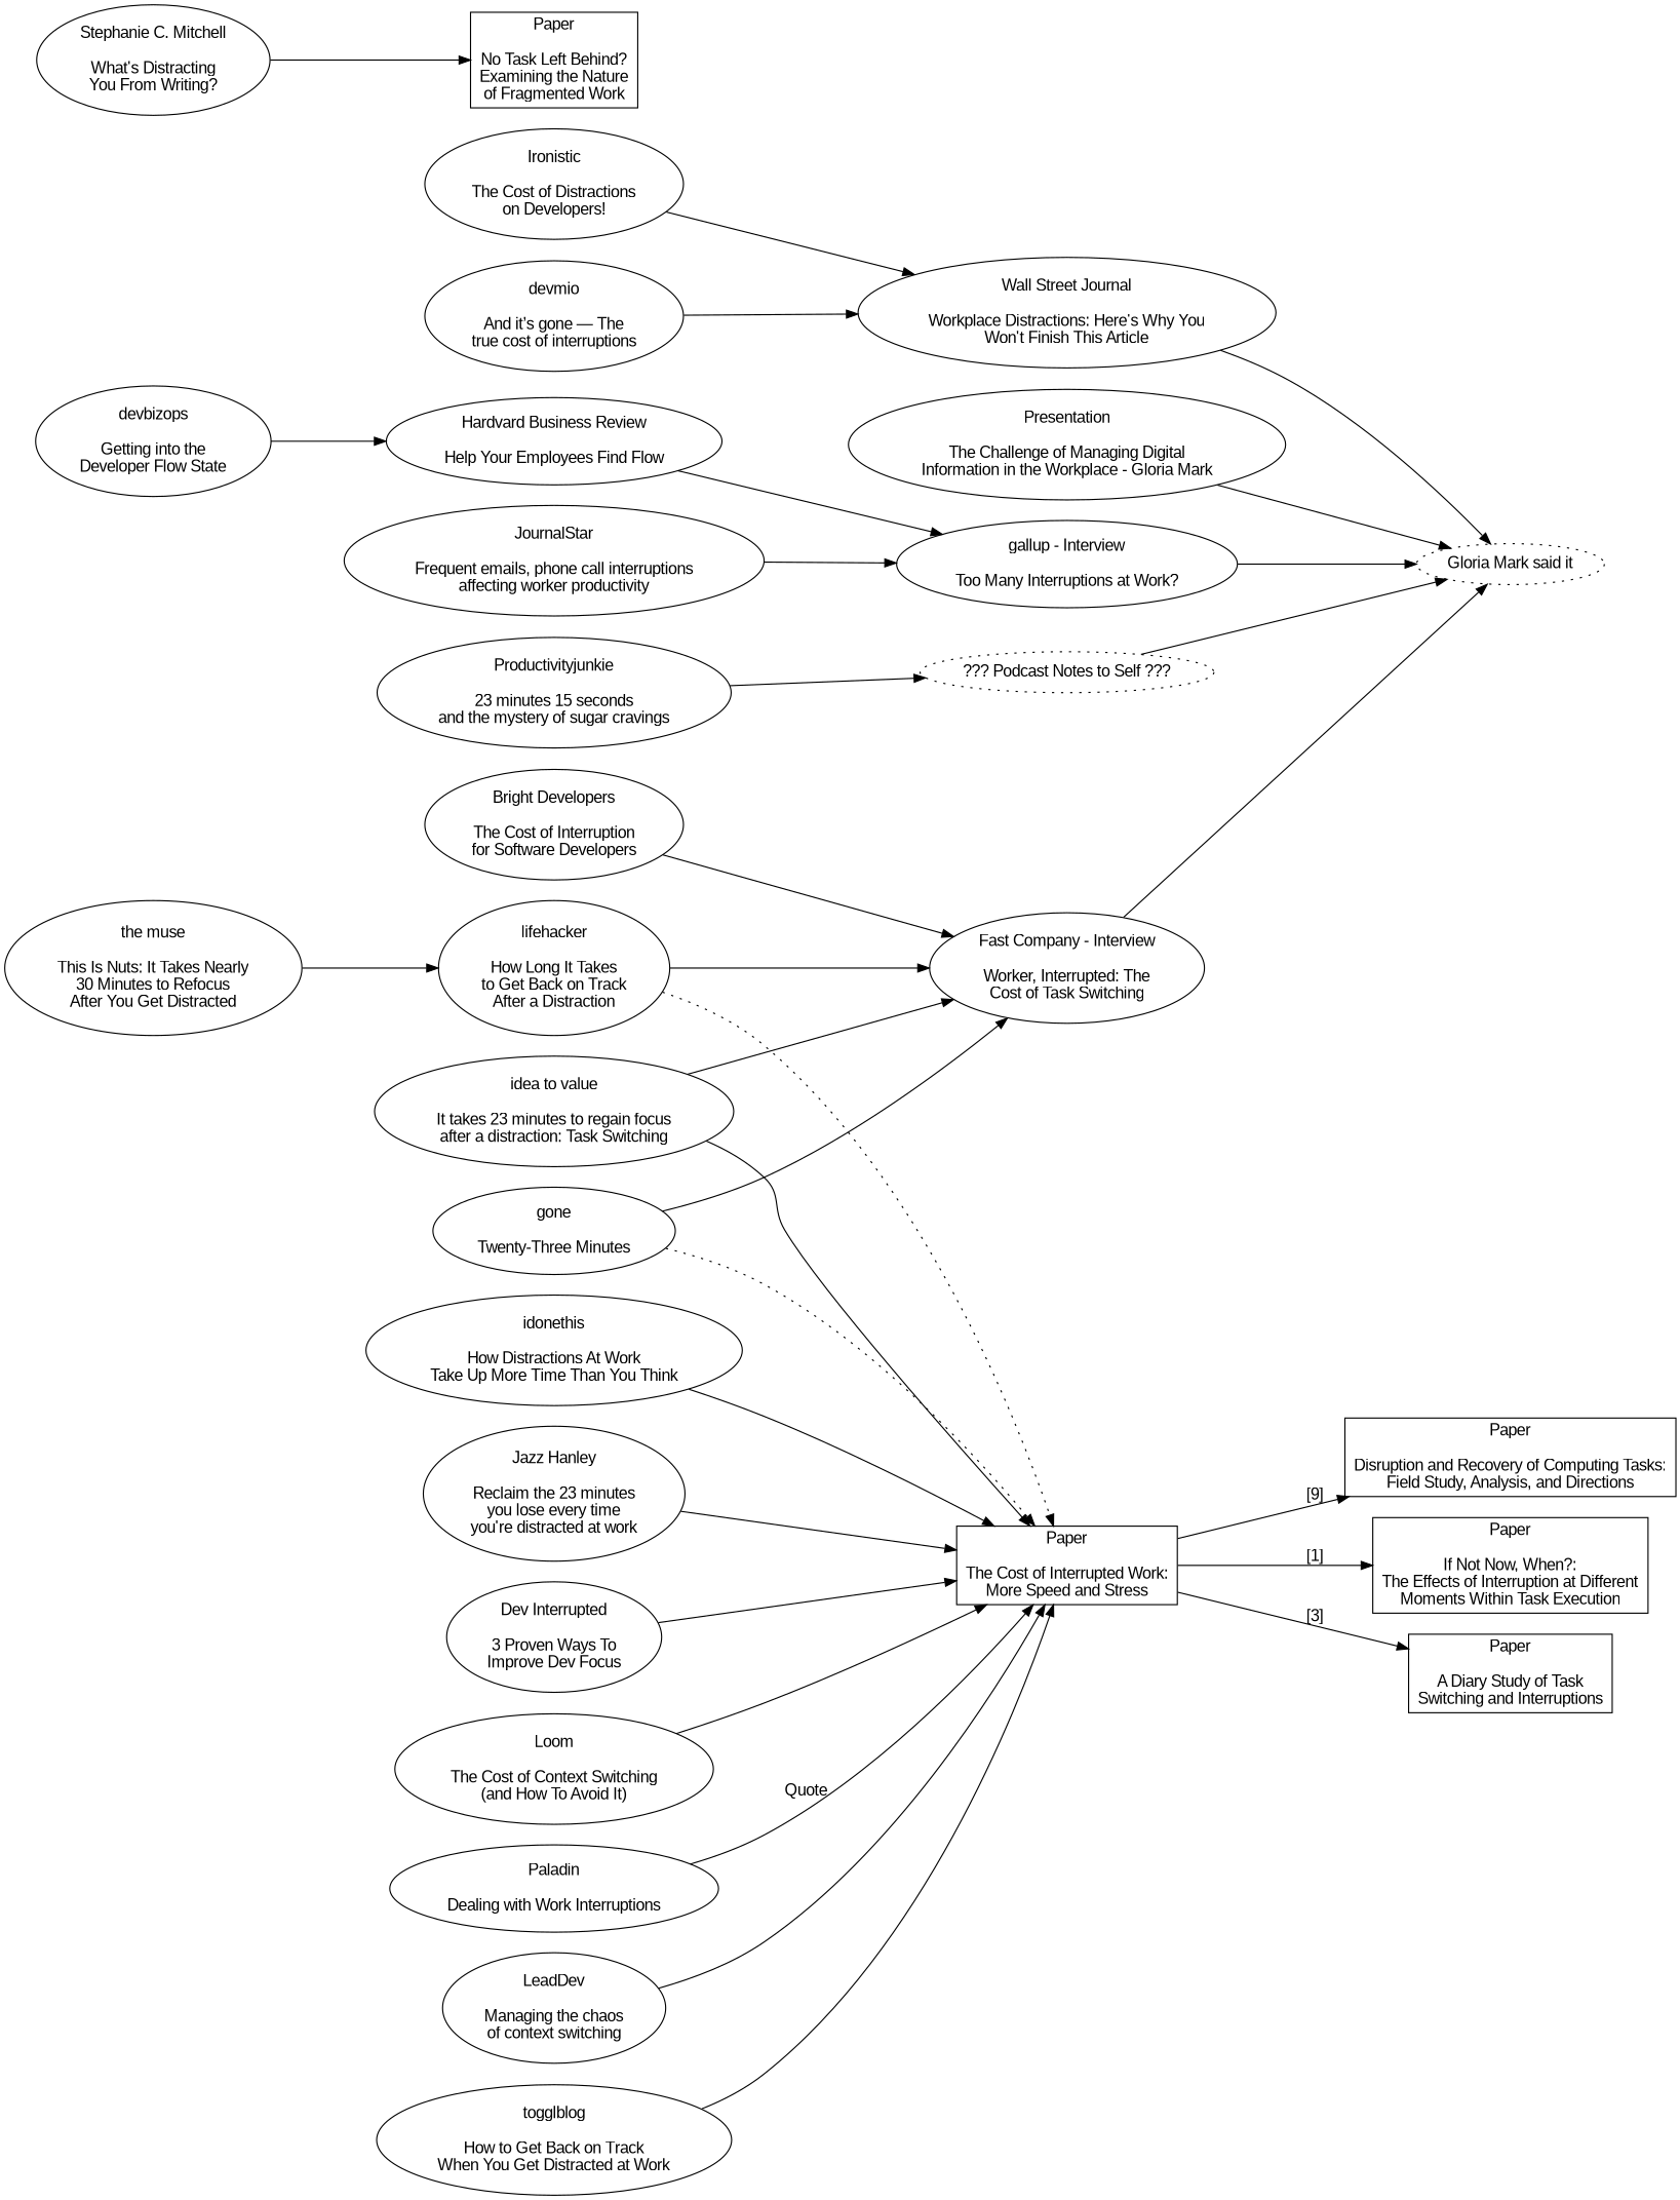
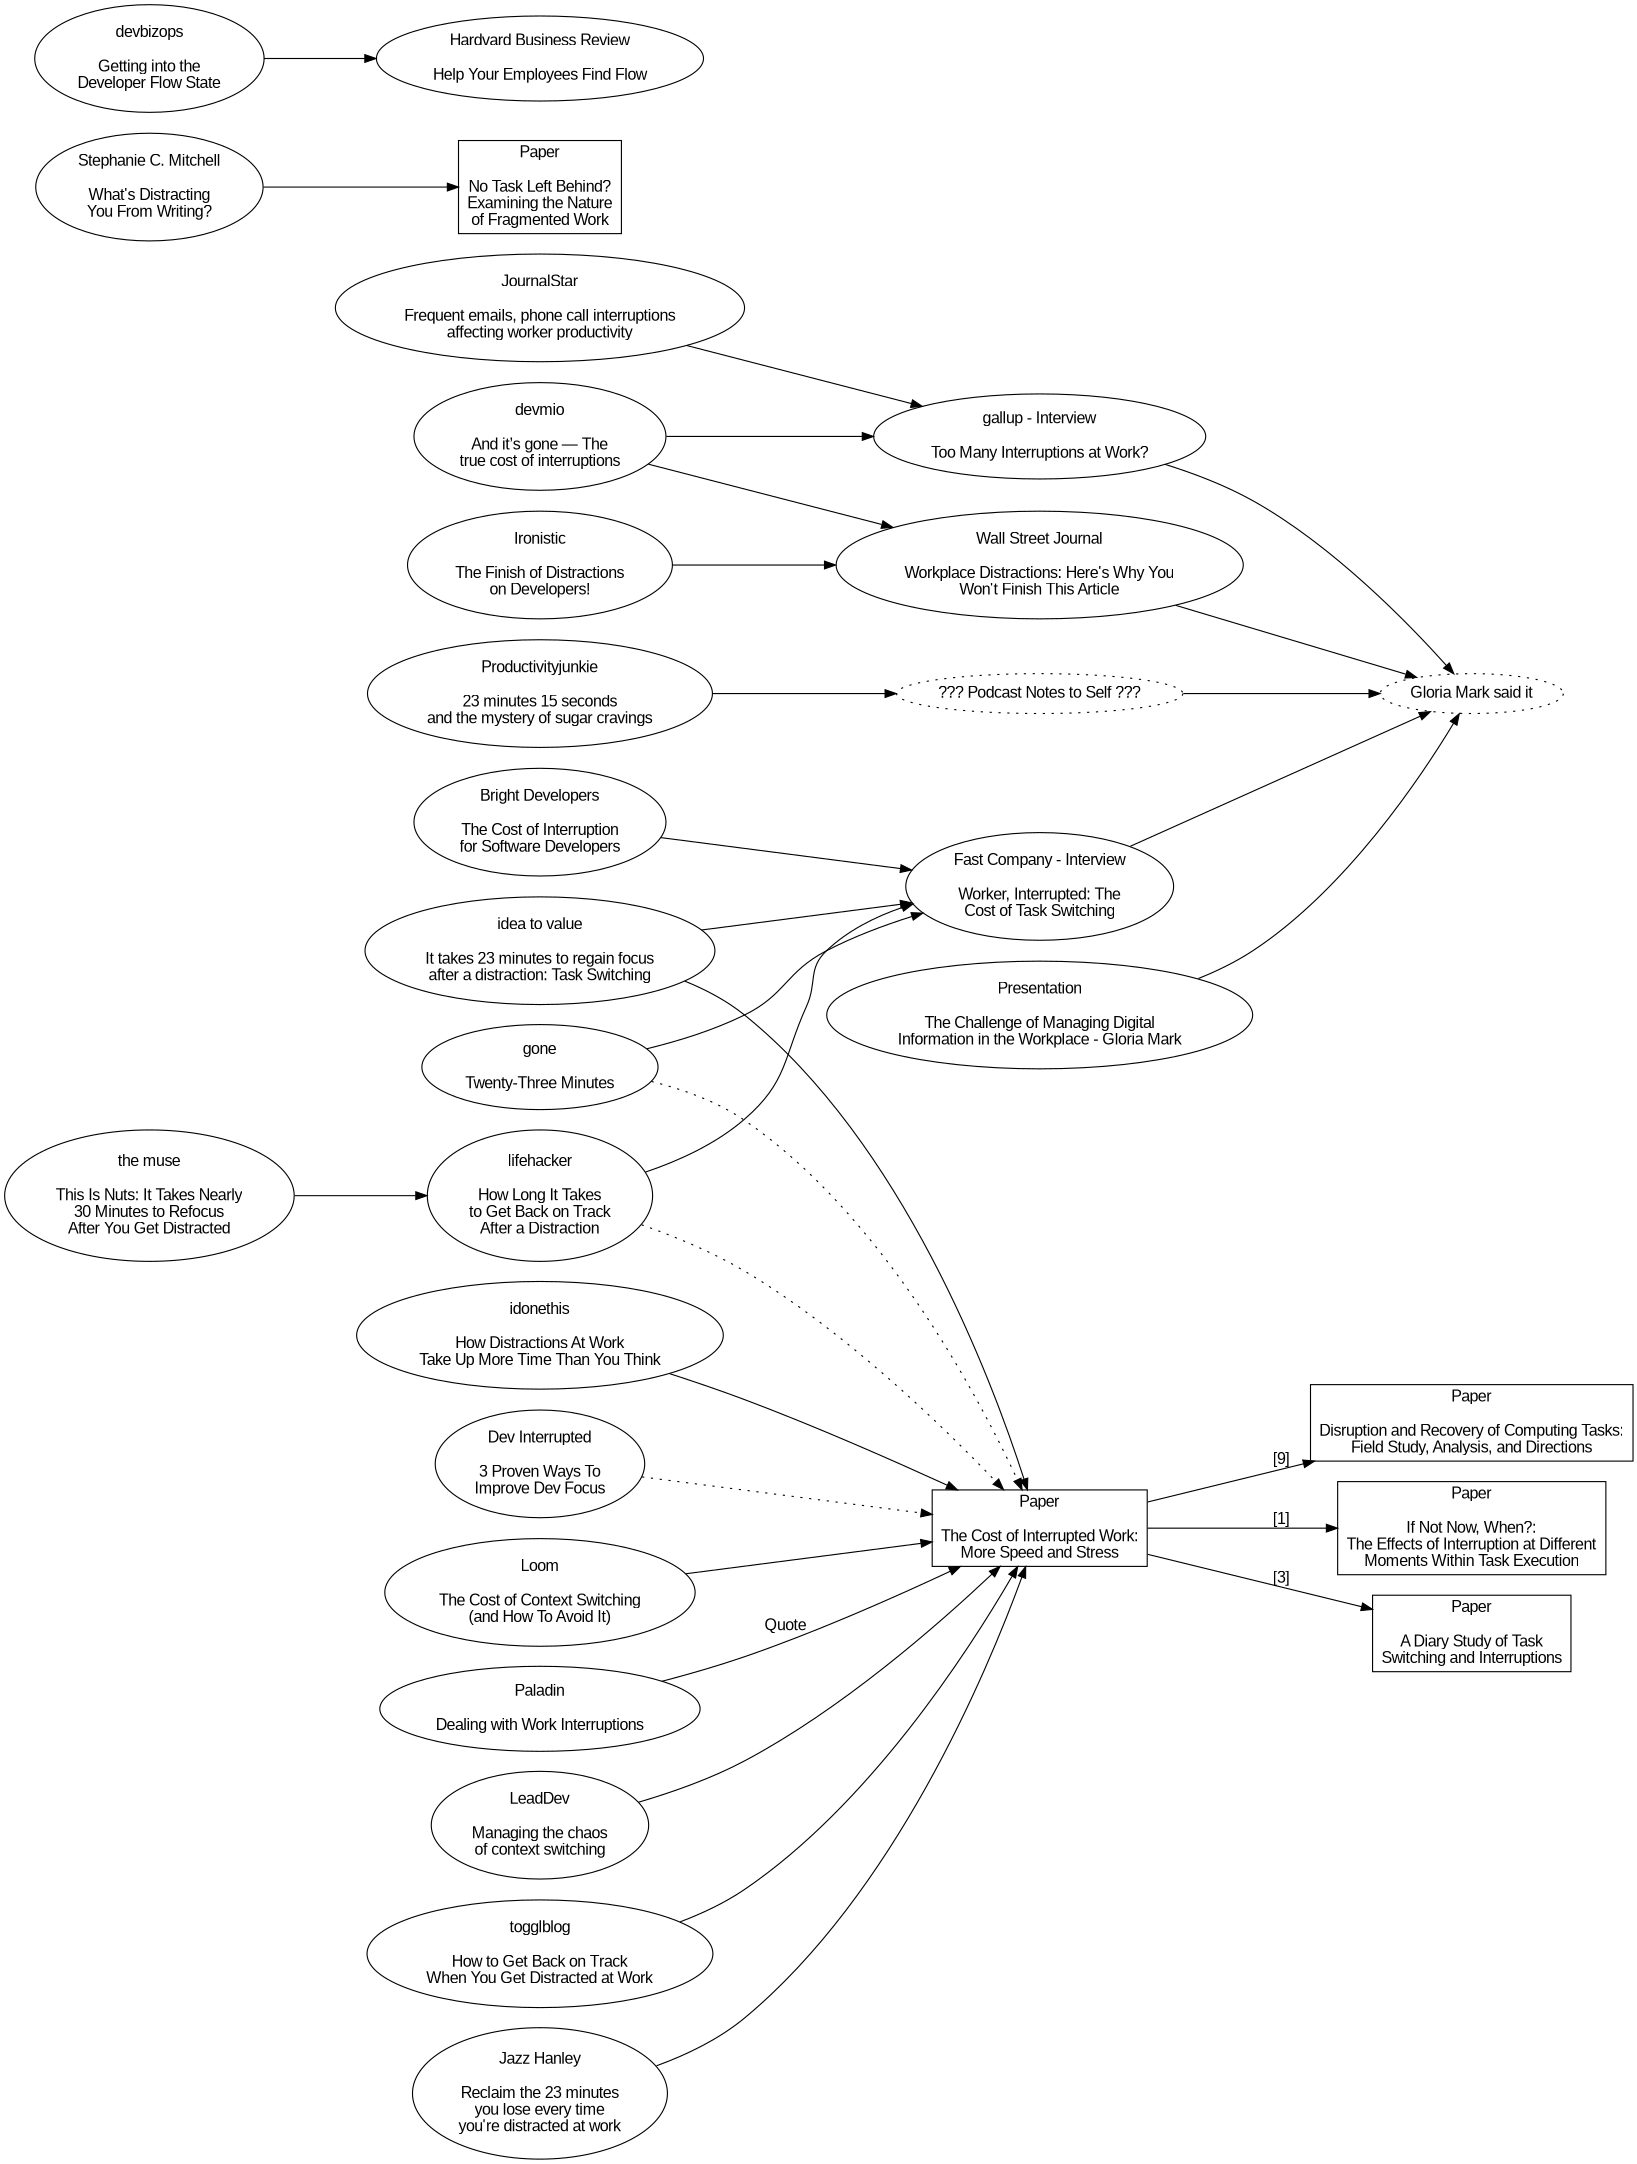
  digraph {
    fontname="Liberation Sans"
    rankdir=LR
    node [fontname="Liberation Sans" shape=oval]
    edge [fontname="Liberation Sans"]
    n1 [label="Paper\n\nThe Cost of Interrupted Work:\nMore Speed and Stress" shape=rect]
    n2 [label="Paper\n\nIf Not Now, When?:\nThe Effects of Interruption at Different\nMoments Within Task Execution" shape=rect]
    n3 [label="Paper\n\nA Diary Study of Task\nSwitching and Interruptions" shape=rect]
    n4 [label="Paper\n\nDisruption and Recovery of Computing Tasks:\nField Study, Analysis, and Directions" shape=rect]
    n5 [label="Paper\n\nNo Task Left Behind?\nExamining the Nature\nof Fragmented Work" shape=rect]
    n6 [label="Dev Interrupted\n\n3 Proven Ways To\nImprove Dev Focus"]
    n7 [label="Loom\n\nThe Cost of Context Switching\n(and How To Avoid It)"]
    n8 [label="Paladin\n\nDealing with Work Interruptions"]
    n9 [label="lifehacker\n\nHow Long It Takes\nto Get Back on Track\nAfter a Distraction"]
    n10 [label="Fast Company - Interview\n\nWorker, Interrupted: The\nCost of Task Switching"]
    n11 [label="Gloria Mark said it" style=dotted]
    n12 [label="the muse\n\nThis Is Nuts: It Takes Nearly\n30 Minutes to Refocus\nAfter You Get Distracted"]
    n13 [label="idonethis\n\nHow Distractions At Work\nTake Up More Time Than You Think"]
    n14 [label="idea to value\n\nIt takes 23 minutes to regain focus\nafter a distraction: Task Switching"]
    n15 [label="LeadDev\n\nManaging the chaos\nof context switching"]
    n16 [label="gone\n\nTwenty-Three Minutes"]
    n17 [label="gallup - Interview\n\nToo Many Interruptions at Work?"]
    n18 [label="JournalStar\n\nFrequent emails, phone call interruptions\naffecting worker productivity"]
    n19 [label="togglblog\n\nHow to Get Back on Track\nWhen You Get Distracted at Work"]
    n20 [label="Presentation\n\nThe Challenge of Managing Digital\nInformation in the Workplace - Gloria Mark"]
    n21 [label="Productivityjunkie\n\n23 minutes 15 seconds\nand the mystery of sugar cravings"]
    n22 [label="??? Podcast Notes to Self ???" style=dotted]
    n23 [label="Bright Developers\n\nThe Cost of Interruption\nfor Software Developers"]
    n24 [label="Wall Street Journal\n\nWorkplace Distractions: Here's Why You\nWon't Finish This Article"]
-   n25 [label="Ironistic\n\nThe Cost of Distractions\non Developers!"]
+   n25 [label="Ironistic\n\nThe Finish of Distractions\non Developers!"]
    n26 [label="Jazz Hanley\n\nReclaim the 23 minutes\nyou lose every time\nyou're distracted at work"]
    n27 [label="devmio\n\nAnd it’s gone — The\ntrue cost of interruptions"]
    n28 [label="Stephanie C. Mitchell\n\nWhat's Distracting\nYou From Writing?"]
    n29 [label="devbizops\n\nGetting into the\nDeveloper Flow State"]
    n30 [label="Hardvard Business Review\n\nHelp Your Employees Find Flow"]
    n1 -> n2 [label="[1]"]
    n1 -> n3 [label="[3]"]
    n1 -> n4 [label="[9]"]
-   n6 -> n1
+   n6 -> n1 [style=dotted]
    n7 -> n1
    n8 -> n1 [label=Quote]
    n9 -> n1 [style=dotted]
    n9 -> n10
    n10 -> n11
    n12 -> n9
    n13 -> n1
    n14 -> n1
    n14 -> n10
    n15 -> n1
    n16 -> n1 [style=dotted]
    n16 -> n10
    n17 -> n11
    n18 -> n17
    n19 -> n1
    n20 -> n11
    n21 -> n22
    n22 -> n11
    n23 -> n10
    n24 -> n11
    n25 -> n24
    n26 -> n1
    n27 -> n24
    n28 -> n5
    n29 -> n30
-   n30 -> n17
+   n27 -> n17
  }
